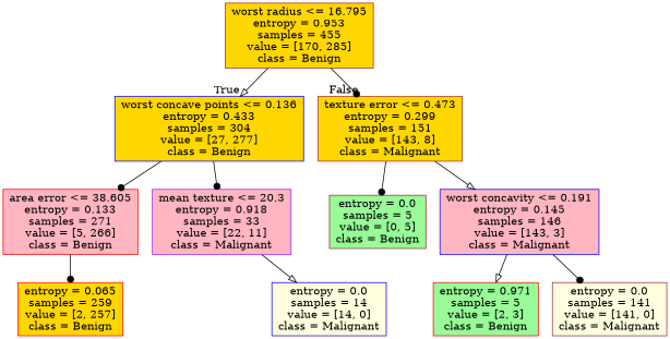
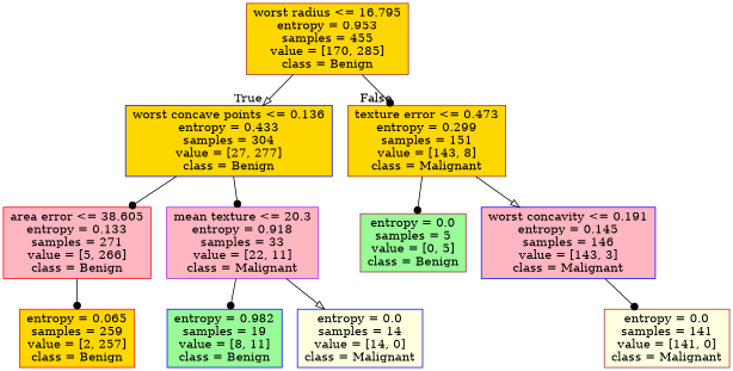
  digraph {
    node [color=brown fillcolor=gold shape=box style=filled]
    edge [arrowhead=dot]
    n1 [label="worst radius <= 16.795\nentropy = 0.953\nsamples = 455\nvalue = [170, 285]\nclass = Benign"]
    n2 [color=blue label="worst concave points <= 0.136\nentropy = 0.433\nsamples = 304\nvalue = [27, 277]\nclass = Benign"]
    n3 [label="texture error <= 0.473\nentropy = 0.299\nsamples = 151\nvalue = [143, 8]\nclass = Malignant"]
    n4 [color=red fillcolor=lightpink label="area error <= 38.605\nentropy = 0.133\nsamples = 271\nvalue = [5, 266]\nclass = Benign"]
    n5 [color=purple fillcolor=lightpink label="mean texture <= 20.3\nentropy = 0.918\nsamples = 33\nvalue = [22, 11]\nclass = Malignant"]
    n6 [fillcolor=palegreen label="entropy = 0.0\nsamples = 5\nvalue = [0, 5]\nclass = Benign"]
    n7 [color=blue fillcolor=lightpink label="worst concavity <= 0.191\nentropy = 0.145\nsamples = 146\nvalue = [143, 3]\nclass = Malignant"]
    n8 [color=red label="entropy = 0.065\nsamples = 259\nvalue = [2, 257]\nclass = Benign"]
+   n9 [color=blue fillcolor=palegreen label="entropy = 0.982\nsamples = 19\nvalue = [8, 11]\nclass = Benign"]
    n10 [color=blue fillcolor=lightyellow label="entropy = 0.0\nsamples = 14\nvalue = [14, 0]\nclass = Malignant"]
-   n11 [color=red fillcolor=palegreen label="entropy = 0.971\nsamples = 5\nvalue = [2, 3]\nclass = Benign"]
    n12 [fillcolor=lightyellow label="entropy = 0.0\nsamples = 141\nvalue = [141, 0]\nclass = Malignant"]
    n1 -> n2 [arrowhead=onormal headlabel=True labelangle=45 labeldistance=2.5]
    n1 -> n3 [headlabel=False labelangle=-45 labeldistance=2.5]
    n2 -> n4
    n2 -> n5
    n3 -> n6
    n3 -> n7 [arrowhead=onormal]
    n4 -> n8
+   n5 -> n9
    n5 -> n10 [arrowhead=onormal]
-   n7 -> n11 [arrowhead=onormal]
    n7 -> n12
  }
